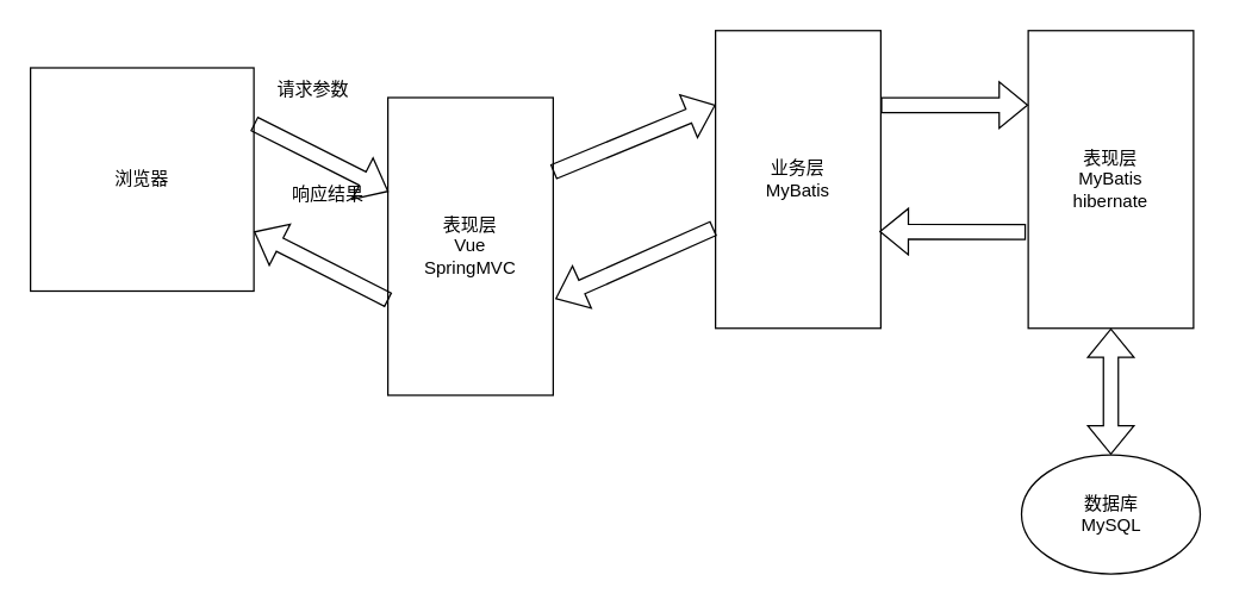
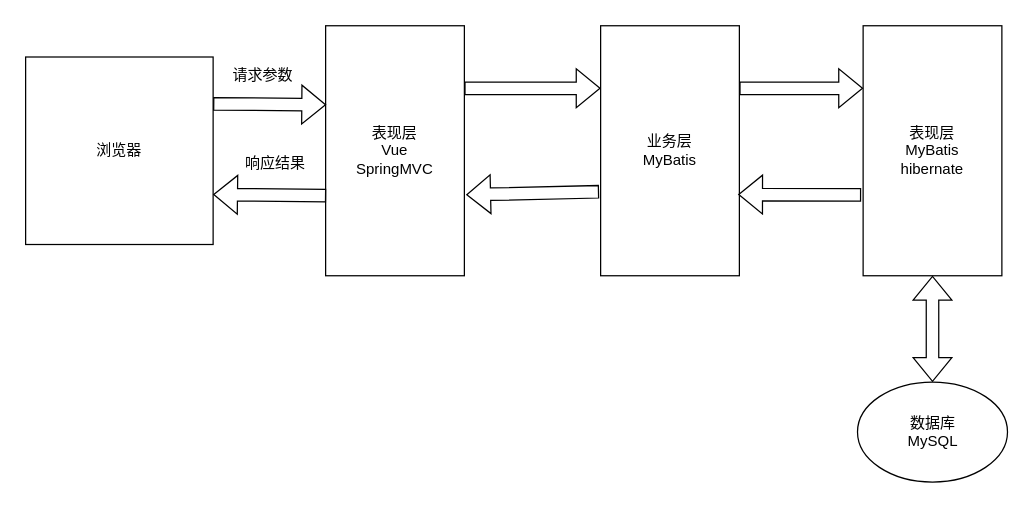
  <mxCell id="0" />
  <mxCell id="1" parent="0" />
  <mxCell id="2" value="浏览器" style="whiteSpace=wrap;html=1;aspect=fixed;" vertex="1" parent="1"><mxGeometry x="20" y="45" width="150" height="150" as="geometry" /></mxCell>
- <mxCell id="3" value="表现层&lt;br&gt;Vue&lt;br&gt;SpringMVC" style="whiteSpace=wrap;html=1;" vertex="1" parent="1"><mxGeometry x="260" y="65" width="111" height="200" as="geometry" /></mxCell>
+ <mxCell id="3" value="表现层&lt;br&gt;Vue&lt;br&gt;SpringMVC" style="whiteSpace=wrap;html=1;" vertex="1" parent="1"><mxGeometry x="260" y="20" width="111" height="200" as="geometry" /></mxCell>
  <mxCell id="4" value="业务层&lt;br&gt;MyBatis" style="whiteSpace=wrap;html=1;" vertex="1" parent="1"><mxGeometry x="480" y="20" width="111" height="200" as="geometry" /></mxCell>
  <mxCell id="5" value="表现层&lt;br&gt;MyBatis&lt;br&gt;hibernate" style="whiteSpace=wrap;html=1;" vertex="1" parent="1"><mxGeometry x="690" y="20" width="111" height="200" as="geometry" /></mxCell>
  <mxCell id="6" value="数据库&lt;br&gt;MySQL" style="ellipse;whiteSpace=wrap;html=1;" vertex="1" parent="1"><mxGeometry x="685.5" y="305" width="120" height="80" as="geometry" /></mxCell>
  <mxCell id="7" value="" style="shape=flexArrow;endArrow=classic;html=1;rounded=0;exitX=1;exitY=0.25;exitDx=0;exitDy=0;entryX=0.004;entryY=0.316;entryDx=0;entryDy=0;entryPerimeter=0;" edge="1" parent="1" source="2" target="3"><mxGeometry width="50" height="50" relative="1" as="geometry"><mxPoint x="190" y="75" as="sourcePoint" /><mxPoint x="260" y="75" as="targetPoint" /></mxGeometry></mxCell>
  <mxCell id="8" value="" style="shape=flexArrow;endArrow=classic;html=1;rounded=0;exitX=1;exitY=0.25;exitDx=0;exitDy=0;entryX=0;entryY=0.25;entryDx=0;entryDy=0;" edge="1" parent="1" source="3" target="4"><mxGeometry width="50" height="50" relative="1" as="geometry"><mxPoint x="380" y="85" as="sourcePoint" /><mxPoint x="470" y="85" as="targetPoint" /></mxGeometry></mxCell>
  <mxCell id="9" value="" style="shape=flexArrow;endArrow=classic;html=1;rounded=0;exitX=1;exitY=0.25;exitDx=0;exitDy=0;entryX=0;entryY=0.25;entryDx=0;entryDy=0;" edge="1" parent="1" source="4" target="5"><mxGeometry width="50" height="50" relative="1" as="geometry"><mxPoint x="595.5" y="85" as="sourcePoint" /><mxPoint x="685.5" y="85" as="targetPoint" /></mxGeometry></mxCell>
  <mxCell id="10" value="" style="shape=flexArrow;endArrow=classic;html=1;rounded=0;exitX=0.004;exitY=0.68;exitDx=0;exitDy=0;exitPerimeter=0;" edge="1" parent="1" source="3"><mxGeometry width="50" height="50" relative="1" as="geometry"><mxPoint x="250" y="155" as="sourcePoint" /><mxPoint x="170" y="155" as="targetPoint" /></mxGeometry></mxCell>
  <mxCell id="11" value="" style="shape=flexArrow;endArrow=classic;html=1;rounded=0;exitX=-0.011;exitY=0.664;exitDx=0;exitDy=0;exitPerimeter=0;entryX=1.013;entryY=0.676;entryDx=0;entryDy=0;entryPerimeter=0;" edge="1" parent="1" source="4" target="3"><mxGeometry width="50" height="50" relative="1" as="geometry"><mxPoint x="470" y="156" as="sourcePoint" /><mxPoint x="380" y="155" as="targetPoint" /></mxGeometry></mxCell>
  <mxCell id="12" value="" style="shape=flexArrow;endArrow=classic;html=1;rounded=0;exitX=-0.014;exitY=0.676;exitDx=0;exitDy=0;exitPerimeter=0;" edge="1" parent="1" source="5"><mxGeometry width="50" height="50" relative="1" as="geometry"><mxPoint x="685.5" y="156" as="sourcePoint" /><mxPoint x="590" y="155" as="targetPoint" /></mxGeometry></mxCell>
  <mxCell id="13" value="" style="shape=flexArrow;endArrow=classic;startArrow=classic;html=1;rounded=0;entryX=0.5;entryY=1;entryDx=0;entryDy=0;exitX=0.5;exitY=0;exitDx=0;exitDy=0;" edge="1" parent="1" source="6" target="5"><mxGeometry width="100" height="100" relative="1" as="geometry"><mxPoint x="730" y="335" as="sourcePoint" /><mxPoint x="730" y="235" as="targetPoint" /></mxGeometry></mxCell>
  <mxCell id="14" value="请求参数" style="text;html=1;strokeColor=none;fillColor=none;align=center;verticalAlign=middle;whiteSpace=wrap;rounded=0;" vertex="1" parent="1"><mxGeometry x="180" y="45" width="60" height="30" as="geometry" /></mxCell>
  <mxCell id="15" value="响应结果" style="text;html=1;strokeColor=none;fillColor=none;align=center;verticalAlign=middle;whiteSpace=wrap;rounded=0;" vertex="1" parent="1"><mxGeometry x="190" y="115" width="60" height="30" as="geometry" /></mxCell>
